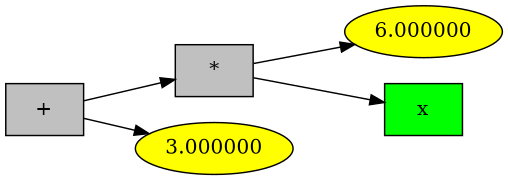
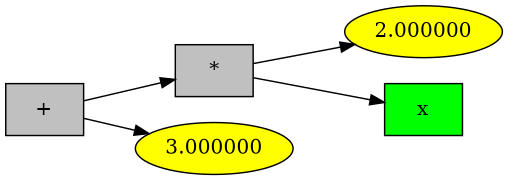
  digraph {
    rankdir=LR
    node [fillcolor=grey shape=box style=filled]
    n1 [label="+"]
    n2 [label="*"]
    n3 [fillcolor=yellow label=3.000000 shape=""]
-   n4 [fillcolor=yellow label=6.000000 shape=""]
+   n4 [fillcolor=yellow label=2.000000 shape=""]
    n5 [fillcolor=green label=x]
    n1 -> n2
    n1 -> n3
    n2 -> n4
    n2 -> n5
  }
